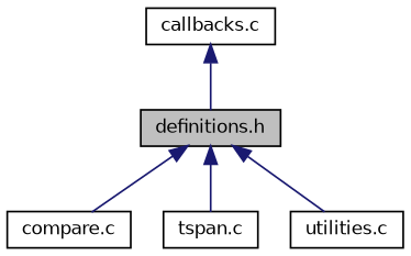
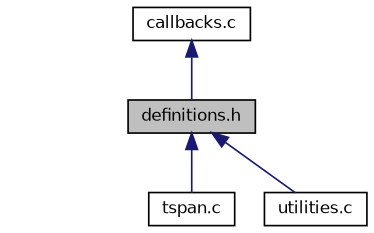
  digraph {
    node [color=black fillcolor=white fontname=Helvetica fontsize=10 shape=record style=filled]
    edge [color=midnightblue dir=back fontname=Helvetica fontsize=10 labelfontname=Helvetica labelfontsize=10 style=solid]
    n1 [fillcolor=grey75 fontcolor=black height=0.2 label="definitions.h" width=0.4]
-   n2 [height=0.2 label="compare.c" width=0.4]
    n3 [height=0.2 label="tspan.c" width=0.4]
    n4 [height=0.2 label="utilities.c" width=0.4]
    n5 [height=0.2 label="callbacks.c" width=0.4]
-   n1 -> n2
    n1 -> n3
    n1 -> n4
    n5 -> n1
  }
